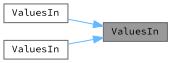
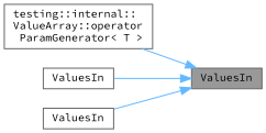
  digraph {
    rankdir=RL
    fontname="Source Code Pro"
    node [color=grey40 fillcolor=white fontname="Source Code Pro" fontsize=10 shape=box style=filled]
    edge [color=steelblue1 dir=back fontname="Source Code Pro" fontsize=10 labelfontname=Helvetica labelfontsize=10 style=solid]
    n1 [color=gray40 fillcolor=grey60 fontcolor=black height=0.2 label=ValuesIn width=0.4]
+   n2 [height=0.2 label="testing::internal::\lValueArray::operator\l ParamGenerator\< T \>" width=0.4]
    n3 [height=0.2 label=ValuesIn width=0.4]
    n4 [height=0.2 label=ValuesIn width=0.4]
+   n1 -> n2
    n1 -> n3
    n1 -> n4
  }
